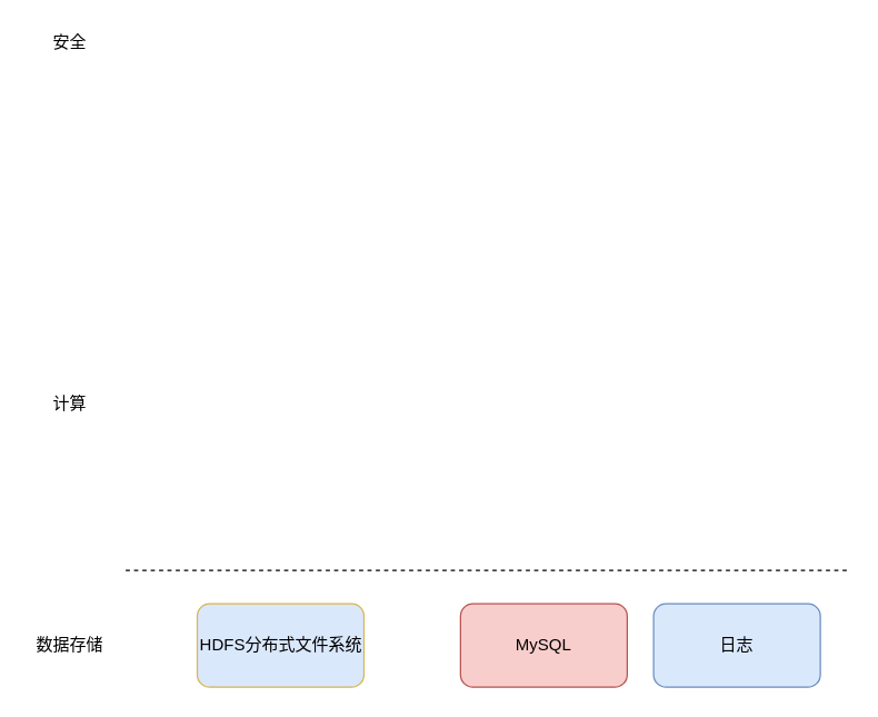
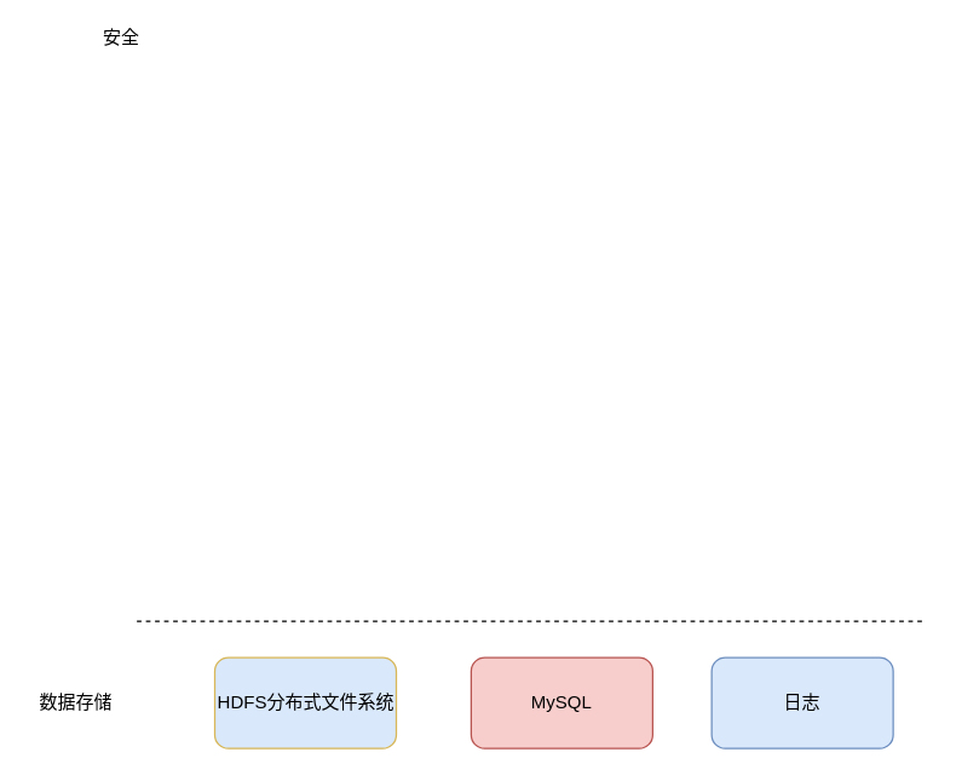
  <mxCell id="0" />
  <mxCell id="1" parent="0" />
  <mxCell id="2" value="HDFS分布式文件系统" style="rounded=1;whiteSpace=wrap;html=1;fillColor=#dae8fc;strokeColor=#d6b656;" vertex="1" parent="1"><mxGeometry x="141.5" y="434" width="120" height="60" as="geometry" /></mxCell>
- <mxCell id="3" value="MySQL" style="rounded=1;whiteSpace=wrap;html=1;fillColor=#f8cecc;strokeColor=#b85450;" vertex="1" parent="1"><mxGeometry x="331" y="434" width="120" height="60" as="geometry" /></mxCell>
+ <mxCell id="3" value="MySQL" style="rounded=1;whiteSpace=wrap;html=1;fillColor=#f8cecc;strokeColor=#b85450;" vertex="1" parent="1"><mxGeometry x="311" y="434" width="120" height="60" as="geometry" /></mxCell>
  <mxCell id="4" value="" style="endArrow=none;dashed=1;html=1;" edge="1" parent="1"><mxGeometry width="50" height="50" relative="1" as="geometry"><mxPoint x="90" y="410" as="sourcePoint" /><mxPoint x="610" y="410" as="targetPoint" /><Array as="points"><mxPoint x="370" y="410" /></Array></mxGeometry></mxCell>
  <mxCell id="5" value="数据存储" style="text;html=1;strokeColor=none;fillColor=none;align=center;verticalAlign=middle;whiteSpace=wrap;rounded=0;" vertex="1" parent="1"><mxGeometry x="20" y="454" width="60" height="20" as="geometry" /></mxCell>
  <mxCell id="6" value="日志" style="rounded=1;whiteSpace=wrap;html=1;fillColor=#dae8fc;strokeColor=#6c8ebf;" vertex="1" parent="1"><mxGeometry x="470" y="434" width="120" height="60" as="geometry" /></mxCell>
- <mxCell id="7" value="计算" style="text;html=1;strokeColor=none;fillColor=none;align=center;verticalAlign=middle;whiteSpace=wrap;rounded=0;" vertex="1" parent="1"><mxGeometry x="20" y="280" width="60" height="20" as="geometry" /></mxCell>
- <mxCell id="8" value="安全" style="text;html=1;strokeColor=none;fillColor=none;align=center;verticalAlign=middle;whiteSpace=wrap;rounded=0;" vertex="1" parent="1"><mxGeometry x="20" y="20" width="60" height="20" as="geometry" /></mxCell>
+ <mxCell id="8" value="安全" style="text;html=1;strokeColor=none;fillColor=none;align=center;verticalAlign=middle;whiteSpace=wrap;rounded=0;" vertex="1" parent="1"><mxGeometry x="50" y="15" width="60" height="20" as="geometry" /></mxCell>
